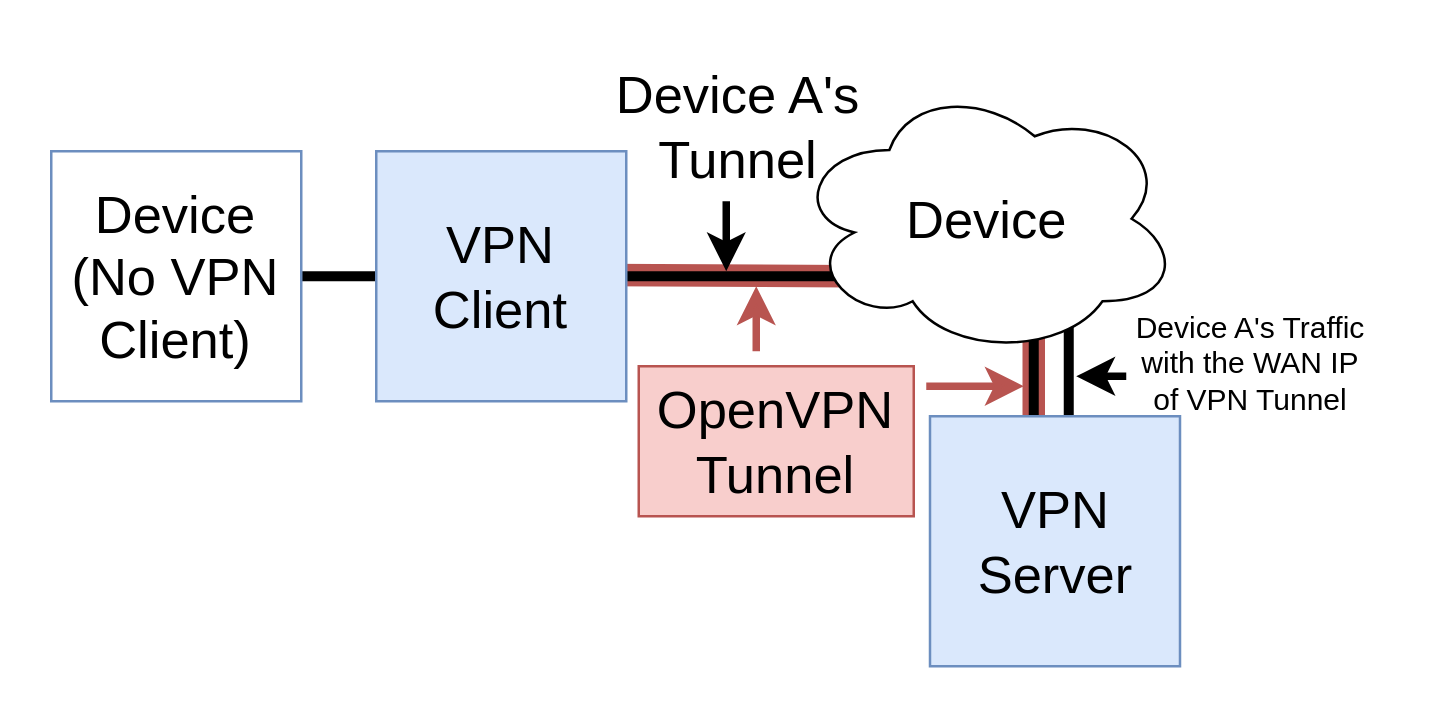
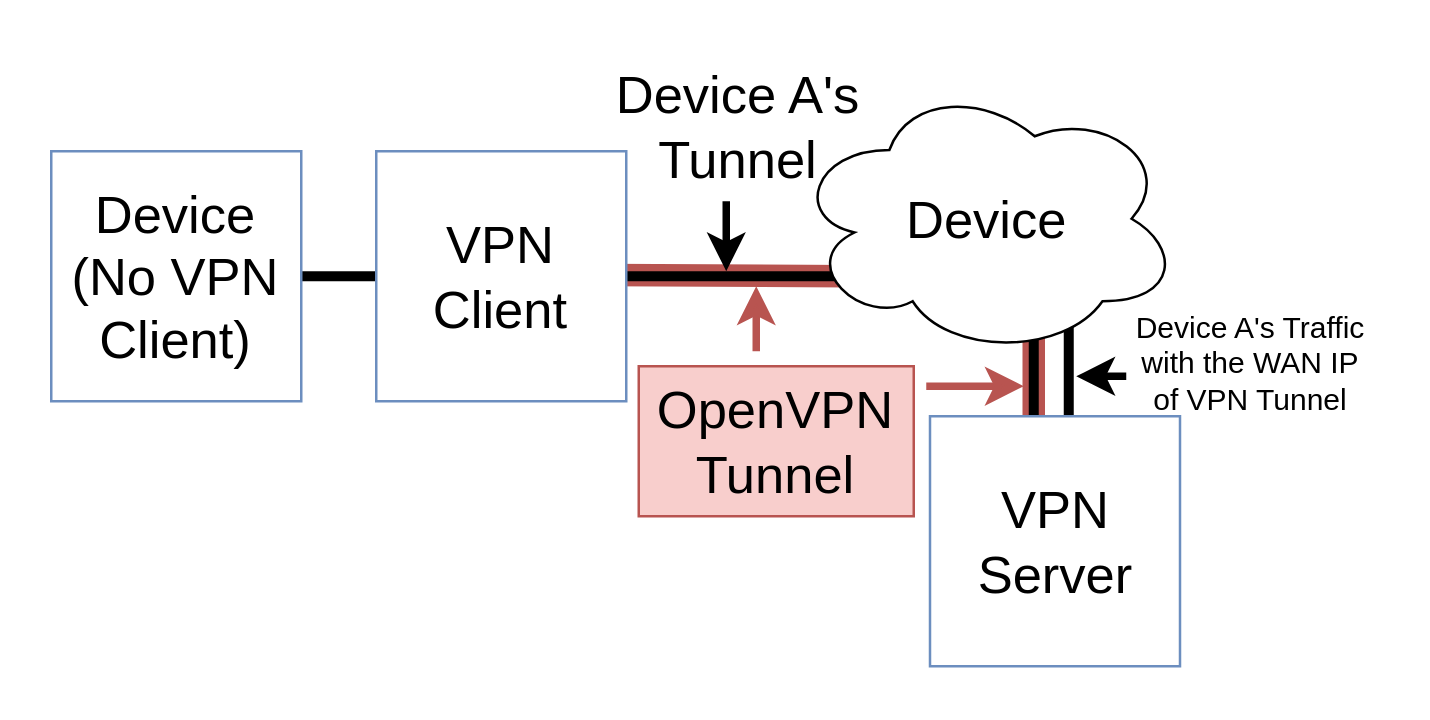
  <mxCell id="0" />
  <mxCell id="1" parent="0" />
  <mxCell id="2" value="" style="endArrow=none;html=1;rounded=0;strokeWidth=4;" edge="1" parent="1"><mxGeometry width="50" height="50" relative="1" as="geometry"><mxPoint x="427" y="130" as="sourcePoint" /><mxPoint x="427" y="170" as="targetPoint" /></mxGeometry></mxCell>
  <mxCell id="3" value="" style="endArrow=none;html=1;rounded=0;strokeWidth=9;fillColor=#f8cecc;strokeColor=#b85450;" parent="1" edge="1"><mxGeometry width="50" height="50" relative="1" as="geometry"><mxPoint x="241" y="109.5" as="sourcePoint" /><mxPoint x="340" y="110" as="targetPoint" /></mxGeometry></mxCell>
  <mxCell id="4" value="" style="endArrow=none;html=1;rounded=0;strokeWidth=4;" parent="1" edge="1"><mxGeometry width="50" height="50" relative="1" as="geometry"><mxPoint x="120" y="110" as="sourcePoint" /><mxPoint x="176" y="110" as="targetPoint" /></mxGeometry></mxCell>
  <mxCell id="5" value="" style="endArrow=none;html=1;rounded=0;strokeWidth=4;" parent="1" edge="1"><mxGeometry width="50" height="50" relative="1" as="geometry"><mxPoint x="250" y="110" as="sourcePoint" /><mxPoint x="335" y="110" as="targetPoint" /></mxGeometry></mxCell>
  <mxCell id="6" value="" style="endArrow=none;html=1;rounded=0;strokeWidth=9;fillColor=#f8cecc;strokeColor=#b85450;" parent="1" edge="1"><mxGeometry width="50" height="50" relative="1" as="geometry"><mxPoint x="413" y="126" as="sourcePoint" /><mxPoint x="413" y="166" as="targetPoint" /></mxGeometry></mxCell>
  <mxCell id="7" value="" style="endArrow=none;html=1;rounded=0;strokeWidth=4;" parent="1" edge="1"><mxGeometry width="50" height="50" relative="1" as="geometry"><mxPoint x="413" y="130" as="sourcePoint" /><mxPoint x="413" y="170" as="targetPoint" /></mxGeometry></mxCell>
  <mxCell id="8" value="&lt;font style=&quot;font-size: 21px;&quot;&gt;Device&lt;/font&gt;&lt;div&gt;&lt;font style=&quot;font-size: 21px;&quot;&gt;(No VPN Client)&lt;/font&gt;&lt;/div&gt;" style="whiteSpace=wrap;html=1;aspect=fixed;fillColor=#ffffff;strokeColor=#6c8ebf;" parent="1" vertex="1"><mxGeometry x="20" y="60" width="100" height="100" as="geometry" /></mxCell>
- <mxCell id="9" value="&lt;span style=&quot;font-size: 21px;&quot;&gt;VPN Client&lt;/span&gt;" style="whiteSpace=wrap;html=1;aspect=fixed;fillColor=#dae8fc;strokeColor=#6c8ebf;" parent="1" vertex="1"><mxGeometry x="150" y="60" width="100" height="100" as="geometry" /></mxCell>
- <mxCell id="10" value="&lt;div&gt;&lt;font style=&quot;font-size: 21px;&quot;&gt;VPN Server&lt;/font&gt;&lt;/div&gt;" style="whiteSpace=wrap;html=1;aspect=fixed;fillColor=#dae8fc;strokeColor=#6c8ebf;" parent="1" vertex="1"><mxGeometry x="371.5" y="166" width="100" height="100" as="geometry" /></mxCell>
+ <mxCell id="9" value="&lt;span style=&quot;font-size: 21px;&quot;&gt;VPN Client&lt;/span&gt;" style="whiteSpace=wrap;html=1;aspect=fixed;fillColor=#ffffff;strokeColor=#6c8ebf;" parent="1" vertex="1"><mxGeometry x="150" y="60" width="100" height="100" as="geometry" /></mxCell>
+ <mxCell id="10" value="&lt;div&gt;&lt;font style=&quot;font-size: 21px;&quot;&gt;VPN Server&lt;/font&gt;&lt;/div&gt;" style="whiteSpace=wrap;html=1;aspect=fixed;fillColor=#ffffff;strokeColor=#6c8ebf;" parent="1" vertex="1"><mxGeometry x="371.5" y="166" width="100" height="100" as="geometry" /></mxCell>
  <mxCell id="11" value="&lt;font style=&quot;font-size: 21px;&quot;&gt;Device&lt;/font&gt;" style="ellipse;shape=cloud;whiteSpace=wrap;html=1;" parent="1" vertex="1"><mxGeometry x="316.5" y="32" width="155" height="110" as="geometry" /></mxCell>
  <mxCell id="12" value="&lt;font style=&quot;font-size: 21px;&quot;&gt;OpenVPN Tunnel&lt;/font&gt;" style="text;html=1;align=center;verticalAlign=middle;whiteSpace=wrap;rounded=0;fillColor=#f8cecc;strokeColor=#b85450;" parent="1" vertex="1"><mxGeometry x="255" y="146" width="110" height="60" as="geometry" /></mxCell>
  <mxCell id="13" value="" style="endArrow=classic;html=1;rounded=0;strokeWidth=3;fillColor=#f8cecc;strokeColor=#b85450;" parent="1" edge="1"><mxGeometry width="50" height="50" relative="1" as="geometry"><mxPoint x="302" y="140" as="sourcePoint" /><mxPoint x="302" y="114" as="targetPoint" /></mxGeometry></mxCell>
  <mxCell id="14" value="" style="endArrow=classic;html=1;rounded=0;strokeWidth=3;fillColor=#f8cecc;strokeColor=#b85450;" parent="1" edge="1"><mxGeometry width="50" height="50" relative="1" as="geometry"><mxPoint x="370" y="154" as="sourcePoint" /><mxPoint x="409" y="154" as="targetPoint" /></mxGeometry></mxCell>
  <mxCell id="15" value="" style="endArrow=classic;html=1;rounded=0;strokeWidth=3;" parent="1" edge="1"><mxGeometry width="50" height="50" relative="1" as="geometry"><mxPoint x="290" y="80" as="sourcePoint" /><mxPoint x="290" y="108" as="targetPoint" /></mxGeometry></mxCell>
  <mxCell id="16" value="&lt;font style=&quot;font-size: 21px;&quot;&gt;Device A's Tunnel&lt;/font&gt;" style="text;html=1;align=center;verticalAlign=middle;whiteSpace=wrap;rounded=0;" parent="1" vertex="1"><mxGeometry x="240" y="20" width="110" height="60" as="geometry" /></mxCell>
  <mxCell id="17" value="Device A's Traffic&lt;div&gt;with the WAN IP of VPN Tunnel&lt;/div&gt;" style="text;html=1;align=center;verticalAlign=middle;whiteSpace=wrap;rounded=0;" vertex="1" parent="1"><mxGeometry x="450" y="130" width="100" height="30" as="geometry" /></mxCell>
  <mxCell id="18" value="" style="endArrow=classic;html=1;rounded=0;strokeWidth=3;" edge="1" parent="1"><mxGeometry width="50" height="50" relative="1" as="geometry"><mxPoint x="450" y="150" as="sourcePoint" /><mxPoint x="430" y="150" as="targetPoint" /></mxGeometry></mxCell>
